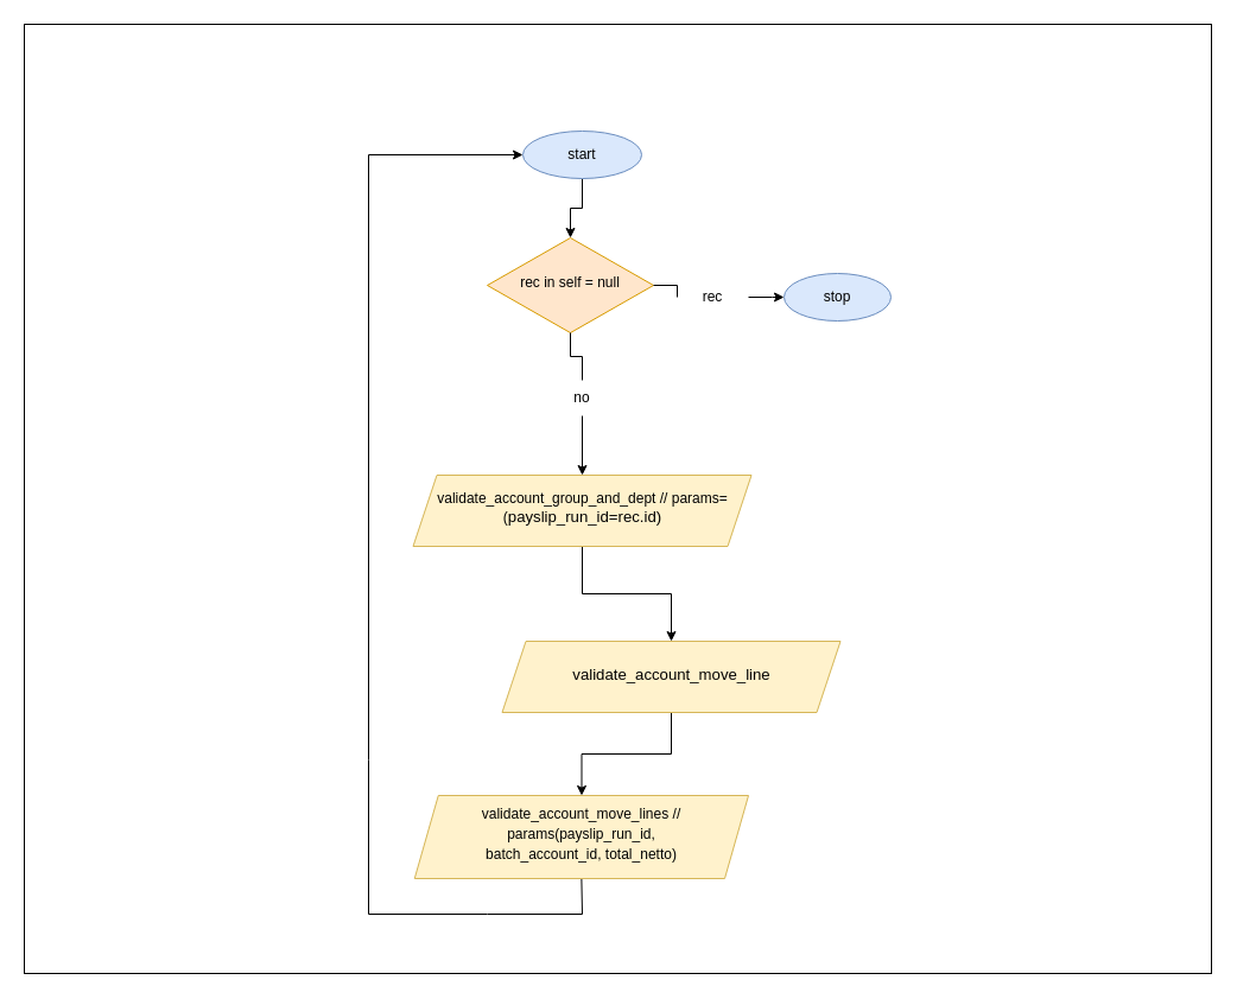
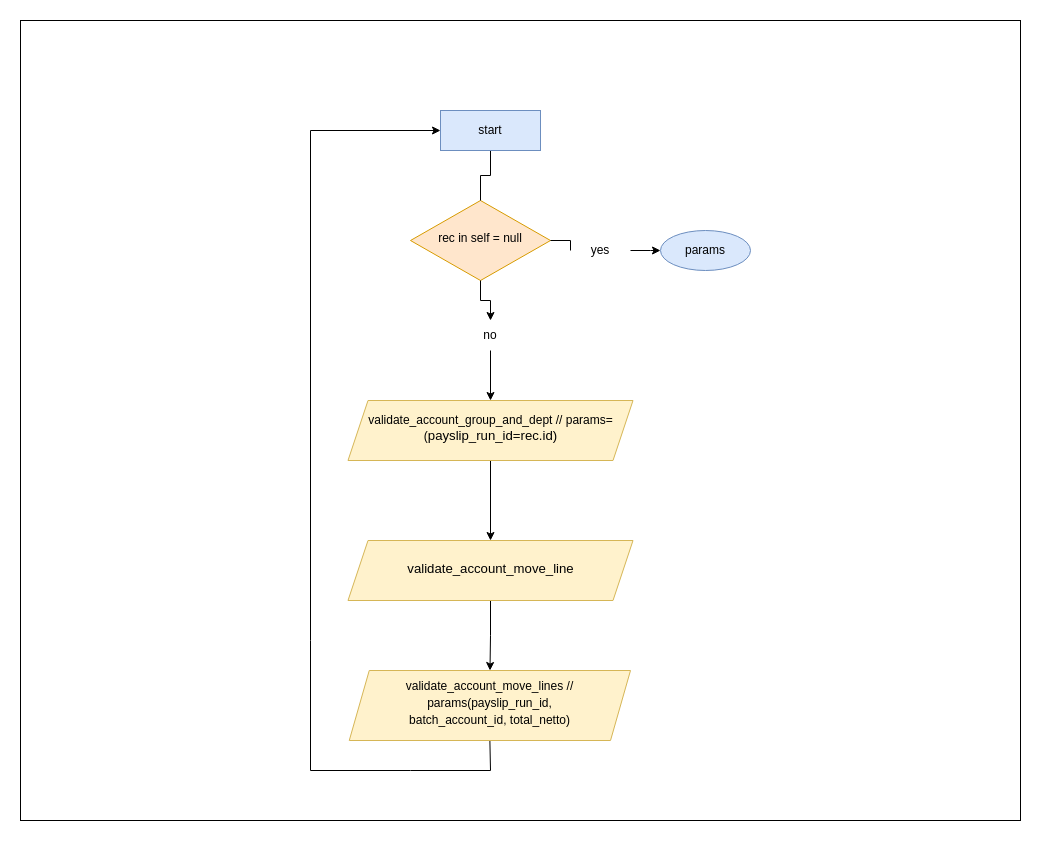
  <mxCell id="0" />
  <mxCell id="1" parent="0" />
  <mxCell id="2" value="" style="edgeStyle=orthogonalEdgeStyle;rounded=0;orthogonalLoop=1;jettySize=auto;html=1;startArrow=none;" parent="1" source="12" target="8" edge="1"><mxGeometry relative="1" as="geometry" /></mxCell>
  <mxCell id="3" value="" style="edgeStyle=orthogonalEdgeStyle;rounded=0;orthogonalLoop=1;jettySize=auto;html=1;startArrow=none;" parent="1" source="10" edge="1"><mxGeometry relative="1" as="geometry"><mxPoint x="660" y="250" as="targetPoint" /></mxGeometry></mxCell>
  <mxCell id="4" value="rec in self = null" style="rhombus;whiteSpace=wrap;html=1;shadow=0;fontFamily=Helvetica;fontSize=12;align=center;strokeWidth=1;spacing=6;spacingTop=-4;fillColor=#ffe6cc;strokeColor=#d79b00;" parent="1" vertex="1"><mxGeometry x="410" y="200" width="140" height="80" as="geometry" /></mxCell>
- <mxCell id="5" value="" style="edgeStyle=orthogonalEdgeStyle;rounded=0;orthogonalLoop=1;jettySize=auto;html=1;" parent="1" source="6" target="4" edge="1"><mxGeometry relative="1" as="geometry" /></mxCell>
- <mxCell id="6" value="start" style="ellipse;whiteSpace=wrap;html=1;fillColor=#dae8fc;strokeColor=#6c8ebf;" parent="1" vertex="1"><mxGeometry x="440" y="110" width="100" height="40" as="geometry" /></mxCell>
+ <mxCell id="5" value="" style="edgeStyle=orthogonalEdgeStyle;rounded=0;orthogonalLoop=1;jettySize=auto;html=1;endArrow=none;" parent="1" source="6" target="4" edge="1"><mxGeometry relative="1" as="geometry" /></mxCell>
+ <mxCell id="6" value="start" style="whiteSpace=wrap;html=1;fillColor=#dae8fc;strokeColor=#6c8ebf;rounded=0;" parent="1" vertex="1"><mxGeometry x="440" y="110" width="100" height="40" as="geometry" /></mxCell>
  <mxCell id="7" value="" style="edgeStyle=orthogonalEdgeStyle;rounded=0;orthogonalLoop=1;jettySize=auto;html=1;" parent="1" source="8" target="15" edge="1"><mxGeometry relative="1" as="geometry" /></mxCell>
  <mxCell id="8" value="validate_account_group_and_dept // params=(&lt;span style=&quot;font-size: 13.2px;&quot;&gt;payslip_run_id=rec.id&lt;/span&gt;&lt;span style=&quot;font-size: 13.2px;&quot;&gt;)&lt;/span&gt;" style="shape=parallelogram;perimeter=parallelogramPerimeter;whiteSpace=wrap;html=1;fixedSize=1;shadow=0;strokeWidth=1;spacing=6;spacingTop=-4;fillColor=#fff2cc;strokeColor=#d6b656;" parent="1" vertex="1"><mxGeometry x="347.5" y="400" width="285" height="60" as="geometry" /></mxCell>
  <mxCell id="9" value="" style="edgeStyle=orthogonalEdgeStyle;rounded=0;orthogonalLoop=1;jettySize=auto;html=1;endArrow=none;" parent="1" source="4" target="10" edge="1"><mxGeometry relative="1" as="geometry"><mxPoint x="560" y="250" as="sourcePoint" /><mxPoint x="660" y="250" as="targetPoint" /></mxGeometry></mxCell>
- <mxCell id="10" value="rec" style="text;html=1;strokeColor=none;fillColor=none;align=center;verticalAlign=middle;whiteSpace=wrap;rounded=0;" parent="1" vertex="1"><mxGeometry x="570" y="235" width="60" height="30" as="geometry" /></mxCell>
- <mxCell id="11" value="" style="edgeStyle=orthogonalEdgeStyle;rounded=0;orthogonalLoop=1;jettySize=auto;html=1;endArrow=none;" parent="1" source="4" target="12" edge="1"><mxGeometry relative="1" as="geometry"><mxPoint x="490" y="290" as="sourcePoint" /><mxPoint x="490" y="380" as="targetPoint" /></mxGeometry></mxCell>
+ <mxCell id="10" value="yes" style="text;html=1;strokeColor=none;fillColor=none;align=center;verticalAlign=middle;whiteSpace=wrap;rounded=0;" parent="1" vertex="1"><mxGeometry x="570" y="235" width="60" height="30" as="geometry" /></mxCell>
+ <mxCell id="11" value="" style="edgeStyle=orthogonalEdgeStyle;rounded=0;orthogonalLoop=1;jettySize=auto;html=1;endArrow=classic;" parent="1" source="4" target="12" edge="1"><mxGeometry relative="1" as="geometry"><mxPoint x="490" y="290" as="sourcePoint" /><mxPoint x="490" y="380" as="targetPoint" /></mxGeometry></mxCell>
  <mxCell id="12" value="no" style="text;html=1;strokeColor=none;fillColor=none;align=center;verticalAlign=middle;whiteSpace=wrap;rounded=0;" parent="1" vertex="1"><mxGeometry x="460" y="320" width="60" height="30" as="geometry" /></mxCell>
- <mxCell id="13" value="stop" style="ellipse;whiteSpace=wrap;html=1;fillColor=#dae8fc;strokeColor=#6c8ebf;" parent="1" vertex="1"><mxGeometry x="660" y="230" width="90" height="40" as="geometry" /></mxCell>
+ <mxCell id="13" value="params" style="ellipse;whiteSpace=wrap;html=1;fillColor=#dae8fc;strokeColor=#6c8ebf;" parent="1" vertex="1"><mxGeometry x="660" y="230" width="90" height="40" as="geometry" /></mxCell>
  <mxCell id="14" value="" style="edgeStyle=orthogonalEdgeStyle;rounded=0;orthogonalLoop=1;jettySize=auto;html=1;" parent="1" source="15" target="17" edge="1"><mxGeometry relative="1" as="geometry" /></mxCell>
- <mxCell id="15" value="&lt;div style=&quot;font-size: 13.2px; line-height: 17px;&quot;&gt;validate_account_move_line&lt;/div&gt;" style="shape=parallelogram;perimeter=parallelogramPerimeter;whiteSpace=wrap;html=1;fixedSize=1;shadow=0;strokeWidth=1;spacing=6;spacingTop=-4;fillColor=#fff2cc;strokeColor=#d6b656;" parent="1" vertex="1"><mxGeometry x="422.5" y="540" width="285" height="60" as="geometry" /></mxCell>
+ <mxCell id="15" value="&lt;div style=&quot;font-size: 13.2px; line-height: 17px;&quot;&gt;validate_account_move_line&lt;/div&gt;" style="shape=parallelogram;perimeter=parallelogramPerimeter;whiteSpace=wrap;html=1;fixedSize=1;shadow=0;strokeWidth=1;spacing=6;spacingTop=-4;fillColor=#fff2cc;strokeColor=#d6b656;" parent="1" vertex="1"><mxGeometry x="347.5" y="540" width="285" height="60" as="geometry" /></mxCell>
  <mxCell id="16" value="" style="endArrow=classic;html=1;rounded=0;entryX=0;entryY=0.5;entryDx=0;entryDy=0;exitX=0.5;exitY=1;exitDx=0;exitDy=0;" parent="1" source="17" target="6" edge="1"><mxGeometry width="50" height="50" relative="1" as="geometry"><mxPoint x="300" y="730" as="sourcePoint" /><mxPoint x="390" y="130" as="targetPoint" /><Array as="points"><mxPoint x="490" y="770" /><mxPoint x="410" y="770" /><mxPoint x="310" y="770" /><mxPoint x="310" y="640" /><mxPoint x="310" y="130" /></Array></mxGeometry></mxCell>
  <mxCell id="17" value="&lt;div style=&quot;line-height: 17px;&quot;&gt;&lt;font style=&quot;font-size: 12px;&quot;&gt;validate_account_move_lines //&lt;/font&gt;&lt;/div&gt;&lt;div style=&quot;line-height: 17px;&quot;&gt;&lt;font style=&quot;font-size: 12px;&quot;&gt;&amp;nbsp;params(payslip_run_id,&amp;nbsp;&lt;/font&gt;&lt;/div&gt;&lt;div style=&quot;line-height: 17px;&quot;&gt;&lt;font style=&quot;font-size: 12px;&quot;&gt;batch_account_id, total_netto)&lt;/font&gt;&lt;/div&gt;" style="shape=parallelogram;perimeter=parallelogramPerimeter;whiteSpace=wrap;html=1;fixedSize=1;shadow=0;strokeWidth=1;spacing=6;spacingTop=-4;fillColor=#fff2cc;strokeColor=#d6b656;" parent="1" vertex="1"><mxGeometry x="348.75" y="670" width="281.25" height="70" as="geometry" /></mxCell>
  <mxCell id="18" value="" style="rounded=0;whiteSpace=wrap;html=1;fillColor=none;" vertex="1" parent="1"><mxGeometry x="20" y="20" width="1000" height="800" as="geometry" /></mxCell>
